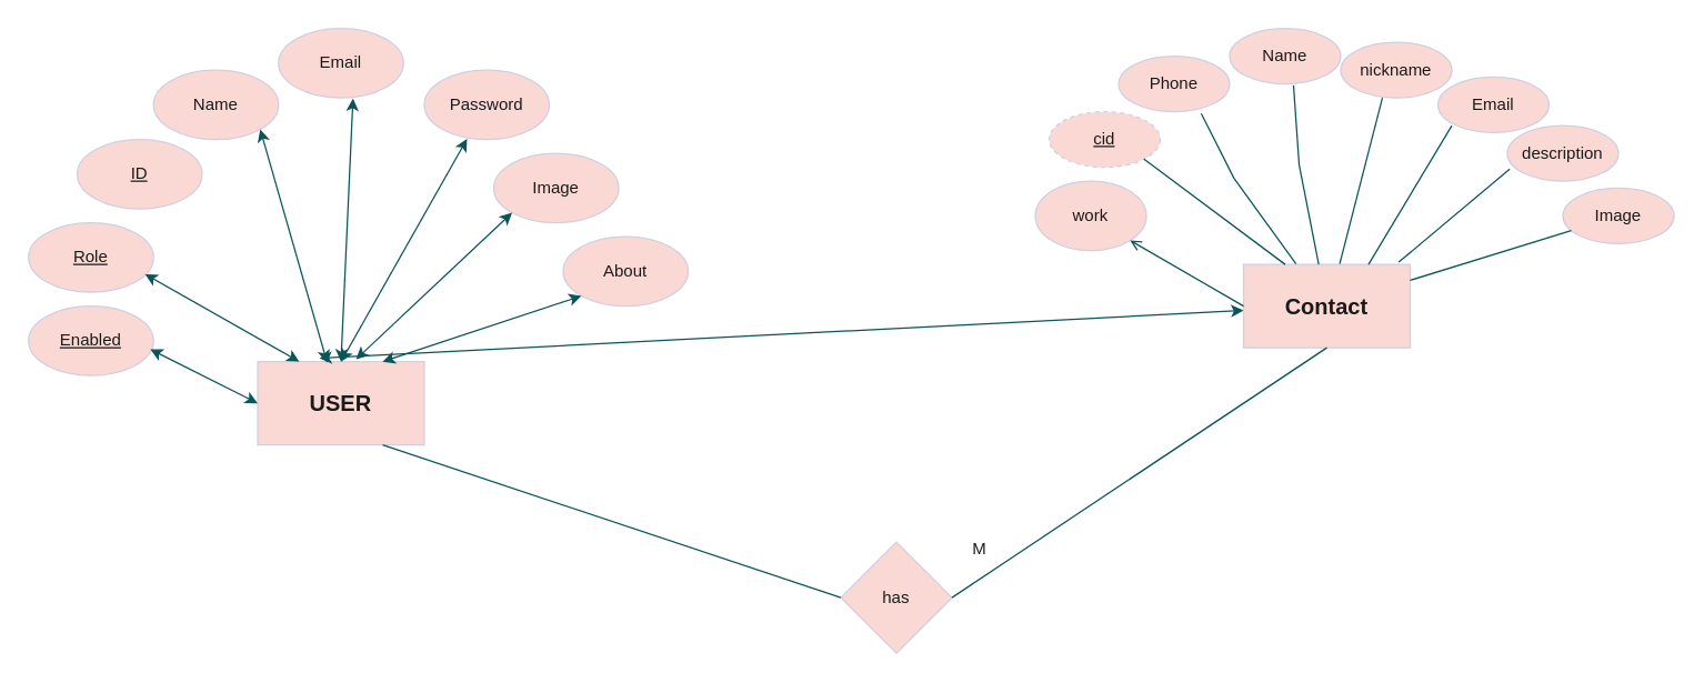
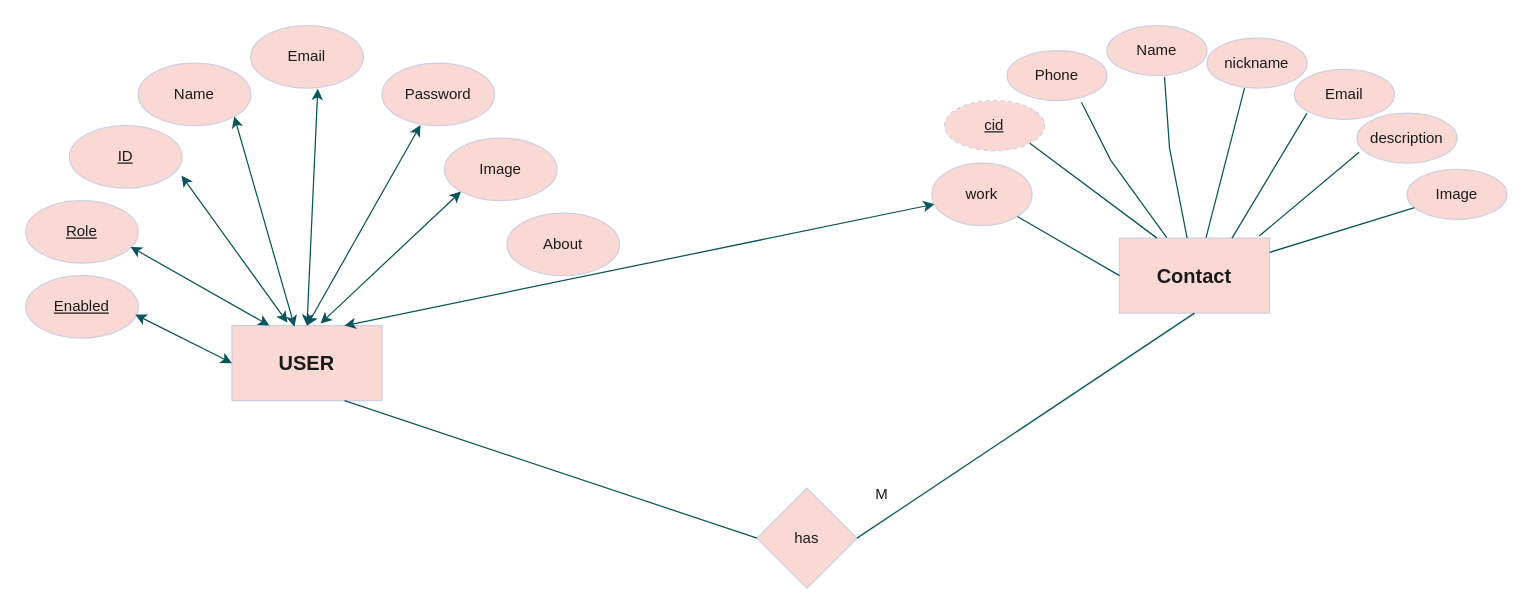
  <mxCell id="0" />
  <mxCell id="1" parent="0" />
  <mxCell id="2" value="&lt;b style=&quot;font-size: 16px;&quot;&gt;USER&lt;/b&gt;" style="rounded=0;whiteSpace=wrap;html=1;fontSize=16;labelBackgroundColor=none;fillColor=#FAD9D5;strokeColor=#D0CEE2;fontColor=#1A1A1A;" vertex="1" parent="1"><mxGeometry x="185" y="260" width="120" height="60" as="geometry" /></mxCell>
  <mxCell id="3" value="&lt;u&gt;ID&lt;/u&gt;" style="ellipse;whiteSpace=wrap;html=1;rounded=0;labelBackgroundColor=none;fillColor=#FAD9D5;strokeColor=#D0CEE2;fontColor=#1A1A1A;" vertex="1" parent="1"><mxGeometry x="55" y="100" width="90" height="50" as="geometry" /></mxCell>
  <mxCell id="4" value="Name" style="ellipse;whiteSpace=wrap;html=1;rounded=0;labelBackgroundColor=none;fillColor=#FAD9D5;strokeColor=#D0CEE2;fontColor=#1A1A1A;" vertex="1" parent="1"><mxGeometry x="110" y="50" width="90" height="50" as="geometry" /></mxCell>
  <mxCell id="5" value="Email" style="ellipse;whiteSpace=wrap;html=1;rounded=0;labelBackgroundColor=none;fillColor=#FAD9D5;strokeColor=#D0CEE2;fontColor=#1A1A1A;" vertex="1" parent="1"><mxGeometry x="200" y="20" width="90" height="50" as="geometry" /></mxCell>
  <mxCell id="6" value="Password" style="ellipse;whiteSpace=wrap;html=1;rounded=0;labelBackgroundColor=none;fillColor=#FAD9D5;strokeColor=#D0CEE2;fontColor=#1A1A1A;" vertex="1" parent="1"><mxGeometry x="305" y="50" width="90" height="50" as="geometry" /></mxCell>
  <mxCell id="7" value="Image" style="ellipse;whiteSpace=wrap;html=1;rounded=0;labelBackgroundColor=none;fillColor=#FAD9D5;strokeColor=#D0CEE2;fontColor=#1A1A1A;" vertex="1" parent="1"><mxGeometry x="355" y="110" width="90" height="50" as="geometry" /></mxCell>
  <mxCell id="8" value="About" style="ellipse;whiteSpace=wrap;html=1;rounded=0;labelBackgroundColor=none;fillColor=#FAD9D5;strokeColor=#D0CEE2;fontColor=#1A1A1A;" vertex="1" parent="1"><mxGeometry x="405" y="170" width="90" height="50" as="geometry" /></mxCell>
  <mxCell id="9" value="&lt;u&gt;Role&lt;/u&gt;" style="ellipse;whiteSpace=wrap;html=1;rounded=0;labelBackgroundColor=none;fillColor=#FAD9D5;strokeColor=#D0CEE2;fontColor=#1A1A1A;" vertex="1" parent="1"><mxGeometry x="20" y="160" width="90" height="50" as="geometry" /></mxCell>
  <mxCell id="10" value="&lt;u&gt;Enabled&lt;/u&gt;" style="ellipse;whiteSpace=wrap;html=1;rounded=0;labelBackgroundColor=none;fillColor=#FAD9D5;strokeColor=#D0CEE2;fontColor=#1A1A1A;" vertex="1" parent="1"><mxGeometry x="20" y="220" width="90" height="50" as="geometry" /></mxCell>
  <mxCell id="11" value="" style="endArrow=classic;startArrow=classic;html=1;rounded=0;entryX=0.596;entryY=1.008;entryDx=0;entryDy=0;entryPerimeter=0;exitX=0.5;exitY=0;exitDx=0;exitDy=0;labelBackgroundColor=none;fontColor=default;strokeColor=#09555B;" edge="1" parent="1" source="2" target="5"><mxGeometry width="50" height="50" relative="1" as="geometry"><mxPoint x="225" y="230" as="sourcePoint" /><mxPoint x="205" y="110" as="targetPoint" /></mxGeometry></mxCell>
  <mxCell id="12" value="" style="endArrow=classic;startArrow=classic;html=1;rounded=0;entryX=1;entryY=1;entryDx=0;entryDy=0;exitX=0.417;exitY=0.013;exitDx=0;exitDy=0;exitPerimeter=0;labelBackgroundColor=none;fontColor=default;strokeColor=#09555B;" edge="1" parent="1" source="2" target="4"><mxGeometry width="50" height="50" relative="1" as="geometry"><mxPoint x="201" y="240" as="sourcePoint" /><mxPoint x="185" y="90" as="targetPoint" /></mxGeometry></mxCell>
- <mxCell id="13" value="" style="endArrow=classic;startArrow=classic;html=1;rounded=0;exitX=0.37;exitY=-0.04;exitDx=0;exitDy=0;exitPerimeter=0;labelBackgroundColor=none;fontColor=default;strokeColor=#09555B;" edge="1" parent="1" source="2" target="19"><mxGeometry width="50" height="50" relative="1" as="geometry"><mxPoint x="208" y="258" as="sourcePoint" /><mxPoint x="145" y="130" as="targetPoint" /></mxGeometry></mxCell>
+ <mxCell id="13" value="" style="endArrow=classic;startArrow=classic;html=1;rounded=0;entryX=0.996;entryY=0.8;entryDx=0;entryDy=0;entryPerimeter=0;exitX=0.37;exitY=-0.04;exitDx=0;exitDy=0;exitPerimeter=0;labelBackgroundColor=none;fontColor=default;strokeColor=#09555B;" edge="1" parent="1" source="2" target="3"><mxGeometry width="50" height="50" relative="1" as="geometry"><mxPoint x="208" y="258" as="sourcePoint" /><mxPoint x="145" y="130" as="targetPoint" /></mxGeometry></mxCell>
  <mxCell id="14" value="" style="endArrow=classic;startArrow=classic;html=1;rounded=0;entryX=0.932;entryY=0.74;entryDx=0;entryDy=0;entryPerimeter=0;exitX=0.25;exitY=0;exitDx=0;exitDy=0;labelBackgroundColor=none;fontColor=default;strokeColor=#09555B;" edge="1" parent="1" source="2" target="9"><mxGeometry width="50" height="50" relative="1" as="geometry"><mxPoint x="199" y="270" as="sourcePoint" /><mxPoint x="115" y="192" as="targetPoint" /></mxGeometry></mxCell>
  <mxCell id="15" value="" style="endArrow=classic;startArrow=classic;html=1;rounded=0;entryX=0.974;entryY=0.623;entryDx=0;entryDy=0;entryPerimeter=0;exitX=0;exitY=0.5;exitDx=0;exitDy=0;labelBackgroundColor=none;fontColor=default;strokeColor=#09555B;" edge="1" parent="1" source="2" target="10"><mxGeometry width="50" height="50" relative="1" as="geometry"><mxPoint x="225" y="279" as="sourcePoint" /><mxPoint x="125" y="241" as="targetPoint" /></mxGeometry></mxCell>
  <mxCell id="16" value="" style="endArrow=classic;startArrow=classic;html=1;rounded=0;entryX=0.342;entryY=0.992;entryDx=0;entryDy=0;entryPerimeter=0;exitX=0.5;exitY=0;exitDx=0;exitDy=0;labelBackgroundColor=none;fontColor=default;strokeColor=#09555B;" edge="1" parent="1" source="2" target="6"><mxGeometry width="50" height="50" relative="1" as="geometry"><mxPoint x="245" y="230" as="sourcePoint" /><mxPoint x="239" y="90" as="targetPoint" /></mxGeometry></mxCell>
  <mxCell id="17" value="" style="endArrow=classic;startArrow=classic;html=1;rounded=0;entryX=0;entryY=1;entryDx=0;entryDy=0;exitX=0.59;exitY=-0.027;exitDx=0;exitDy=0;exitPerimeter=0;labelBackgroundColor=none;fontColor=default;strokeColor=#09555B;" edge="1" parent="1" source="2" target="7"><mxGeometry width="50" height="50" relative="1" as="geometry"><mxPoint x="255" y="240" as="sourcePoint" /><mxPoint x="306" y="110" as="targetPoint" /></mxGeometry></mxCell>
- <mxCell id="18" value="" style="endArrow=classic;startArrow=classic;html=1;rounded=0;entryX=0;entryY=1;entryDx=0;entryDy=0;exitX=0.75;exitY=0;exitDx=0;exitDy=0;labelBackgroundColor=none;fontColor=default;strokeColor=#09555B;" edge="1" parent="1" source="2" target="8"><mxGeometry width="50" height="50" relative="1" as="geometry"><mxPoint x="266" y="238" as="sourcePoint" /><mxPoint x="338" y="153" as="targetPoint" /></mxGeometry></mxCell>
+ <mxCell id="18" value="" style="endArrow=classic;startArrow=classic;html=1;rounded=0;exitX=0.75;exitY=0;exitDx=0;exitDy=0;labelBackgroundColor=none;fontColor=default;strokeColor=#09555B;" edge="1" parent="1" source="2" target="34"><mxGeometry width="50" height="50" relative="1" as="geometry"><mxPoint x="266" y="238" as="sourcePoint" /><mxPoint x="338" y="153" as="targetPoint" /></mxGeometry></mxCell>
  <mxCell id="19" value="&lt;b style=&quot;font-size: 16px;&quot;&gt;Contact&lt;/b&gt;" style="rounded=0;whiteSpace=wrap;html=1;fontSize=16;labelBackgroundColor=none;fillColor=#FAD9D5;strokeColor=#D0CEE2;fontColor=#1A1A1A;" vertex="1" parent="1"><mxGeometry x="895" y="190" width="120" height="60" as="geometry" /></mxCell>
  <mxCell id="20" value="Phone" style="ellipse;whiteSpace=wrap;html=1;rounded=0;labelBackgroundColor=none;fillColor=#FAD9D5;strokeColor=#D0CEE2;fontColor=#1A1A1A;" vertex="1" parent="1"><mxGeometry x="805" y="40" width="80" height="40" as="geometry" /></mxCell>
  <mxCell id="21" value="&lt;u&gt;cid&lt;/u&gt;" style="ellipse;whiteSpace=wrap;html=1;rounded=0;labelBackgroundColor=none;fillColor=#FAD9D5;strokeColor=#D0CEE2;fontColor=#1A1A1A;dashed=1;" vertex="1" parent="1"><mxGeometry x="755" y="80" width="80" height="40" as="geometry" /></mxCell>
  <mxCell id="22" value="Name" style="ellipse;whiteSpace=wrap;html=1;rounded=0;labelBackgroundColor=none;fillColor=#FAD9D5;strokeColor=#D0CEE2;fontColor=#1A1A1A;" vertex="1" parent="1"><mxGeometry x="885" y="20" width="80" height="40" as="geometry" /></mxCell>
  <mxCell id="23" value="nickname" style="ellipse;whiteSpace=wrap;html=1;rounded=0;labelBackgroundColor=none;fillColor=#FAD9D5;strokeColor=#D0CEE2;fontColor=#1A1A1A;" vertex="1" parent="1"><mxGeometry x="965" y="30" width="80" height="40" as="geometry" /></mxCell>
  <mxCell id="24" value="Email" style="ellipse;whiteSpace=wrap;html=1;rounded=0;labelBackgroundColor=none;fillColor=#FAD9D5;strokeColor=#D0CEE2;fontColor=#1A1A1A;" vertex="1" parent="1"><mxGeometry x="1035" y="55" width="80" height="40" as="geometry" /></mxCell>
  <mxCell id="25" value="description" style="ellipse;whiteSpace=wrap;html=1;rounded=0;labelBackgroundColor=none;fillColor=#FAD9D5;strokeColor=#D0CEE2;fontColor=#1A1A1A;" vertex="1" parent="1"><mxGeometry x="1085" y="90" width="80" height="40" as="geometry" /></mxCell>
  <mxCell id="26" value="Image" style="ellipse;whiteSpace=wrap;html=1;rounded=0;labelBackgroundColor=none;fillColor=#FAD9D5;strokeColor=#D0CEE2;fontColor=#1A1A1A;" vertex="1" parent="1"><mxGeometry x="1125" y="135" width="80" height="40" as="geometry" /></mxCell>
  <mxCell id="27" value="" style="endArrow=none;html=1;rounded=0;entryX=0.744;entryY=1.033;entryDx=0;entryDy=0;entryPerimeter=0;exitX=0.315;exitY=-0.006;exitDx=0;exitDy=0;exitPerimeter=0;labelBackgroundColor=none;fontColor=default;strokeColor=#09555B;" edge="1" parent="1" source="19" target="20"><mxGeometry width="50" height="50" relative="1" as="geometry"><mxPoint x="912.52" y="195.54" as="sourcePoint" /><mxPoint x="875" y="70" as="targetPoint" /><Array as="points"><mxPoint x="888.04" y="127.76" /></Array></mxGeometry></mxCell>
  <mxCell id="28" value="" style="endArrow=none;html=1;rounded=0;entryX=0.337;entryY=1.056;entryDx=0;entryDy=0;entryPerimeter=0;exitX=0.577;exitY=-0.006;exitDx=0;exitDy=0;exitPerimeter=0;labelBackgroundColor=none;fontColor=default;strokeColor=#09555B;" edge="1" parent="1" source="19"><mxGeometry width="50" height="50" relative="1" as="geometry"><mxPoint x="1032" y="196" as="sourcePoint" /><mxPoint x="995" y="70" as="targetPoint" /><Array as="points" /></mxGeometry></mxCell>
  <mxCell id="29" value="" style="endArrow=none;html=1;rounded=0;entryX=0.337;entryY=1.056;entryDx=0;entryDy=0;entryPerimeter=0;exitX=0.75;exitY=0;exitDx=0;exitDy=0;labelBackgroundColor=none;fontColor=default;strokeColor=#09555B;" edge="1" parent="1" source="19"><mxGeometry width="50" height="50" relative="1" as="geometry"><mxPoint x="1022" y="206" as="sourcePoint" /><mxPoint x="1045" y="90" as="targetPoint" /><Array as="points" /></mxGeometry></mxCell>
  <mxCell id="30" value="" style="endArrow=none;html=1;rounded=0;entryX=0.021;entryY=0.783;entryDx=0;entryDy=0;entryPerimeter=0;exitX=0.931;exitY=-0.027;exitDx=0;exitDy=0;exitPerimeter=0;labelBackgroundColor=none;fontColor=default;strokeColor=#09555B;" edge="1" parent="1" source="19" target="25"><mxGeometry width="50" height="50" relative="1" as="geometry"><mxPoint x="1003" y="196" as="sourcePoint" /><mxPoint x="1055" y="100" as="targetPoint" /><Array as="points" /></mxGeometry></mxCell>
  <mxCell id="31" value="" style="endArrow=none;html=1;rounded=0;labelBackgroundColor=none;fontColor=default;strokeColor=#09555B;" edge="1" parent="1" source="19" target="26"><mxGeometry width="50" height="50" relative="1" as="geometry"><mxPoint x="1017" y="198" as="sourcePoint" /><mxPoint x="1097" y="131" as="targetPoint" /><Array as="points" /></mxGeometry></mxCell>
  <mxCell id="32" value="" style="endArrow=none;html=1;rounded=0;entryX=0.575;entryY=1.025;entryDx=0;entryDy=0;entryPerimeter=0;labelBackgroundColor=none;fontColor=default;strokeColor=#09555B;" edge="1" parent="1" source="19" target="22"><mxGeometry width="50" height="50" relative="1" as="geometry"><mxPoint x="959" y="186" as="sourcePoint" /><mxPoint x="922" y="60" as="targetPoint" /><Array as="points"><mxPoint x="935" y="118" /></Array></mxGeometry></mxCell>
  <mxCell id="33" value="" style="endArrow=none;html=1;rounded=0;entryX=1;entryY=1;entryDx=0;entryDy=0;exitX=0.25;exitY=0;exitDx=0;exitDy=0;labelBackgroundColor=none;fontColor=default;strokeColor=#09555B;" edge="1" parent="1" source="19" target="21"><mxGeometry width="50" height="50" relative="1" as="geometry"><mxPoint x="943" y="200" as="sourcePoint" /><mxPoint x="875" y="91" as="targetPoint" /><Array as="points" /></mxGeometry></mxCell>
  <mxCell id="34" value="work" style="ellipse;whiteSpace=wrap;html=1;rounded=0;labelBackgroundColor=none;fillColor=#FAD9D5;strokeColor=#D0CEE2;fontColor=#1A1A1A;" vertex="1" parent="1"><mxGeometry x="745" y="130" width="80" height="50" as="geometry" /></mxCell>
- <mxCell id="35" value="" style="endArrow=open;html=1;rounded=0;entryX=1;entryY=1;entryDx=0;entryDy=0;exitX=0;exitY=0.5;exitDx=0;exitDy=0;labelBackgroundColor=none;fontColor=default;strokeColor=#09555B;" edge="1" parent="1" source="19" target="34"><mxGeometry width="50" height="50" relative="1" as="geometry"><mxPoint x="917" y="246" as="sourcePoint" /><mxPoint x="815" y="170" as="targetPoint" /><Array as="points" /></mxGeometry></mxCell>
+ <mxCell id="35" value="" style="endArrow=none;html=1;rounded=0;entryX=1;entryY=1;entryDx=0;entryDy=0;exitX=0;exitY=0.5;exitDx=0;exitDy=0;labelBackgroundColor=none;fontColor=default;strokeColor=#09555B;" edge="1" parent="1" source="19" target="34"><mxGeometry width="50" height="50" relative="1" as="geometry"><mxPoint x="917" y="246" as="sourcePoint" /><mxPoint x="815" y="170" as="targetPoint" /><Array as="points" /></mxGeometry></mxCell>
  <mxCell id="36" value="has" style="rhombus;whiteSpace=wrap;html=1;rounded=0;labelBackgroundColor=none;fillColor=#FAD9D5;strokeColor=#D0CEE2;fontColor=#1A1A1A;" vertex="1" parent="1"><mxGeometry x="605" y="390" width="80" height="80" as="geometry" /></mxCell>
  <mxCell id="37" value="" style="endArrow=none;html=1;rounded=0;entryX=0.75;entryY=1;entryDx=0;entryDy=0;exitX=0;exitY=0.5;exitDx=0;exitDy=0;labelBackgroundColor=none;fontColor=default;strokeColor=#09555B;" edge="1" parent="1" source="36" target="2"><mxGeometry width="50" height="50" relative="1" as="geometry"><mxPoint x="555" y="370" as="sourcePoint" /><mxPoint x="605" y="320" as="targetPoint" /></mxGeometry></mxCell>
  <mxCell id="38" value="" style="endArrow=none;html=1;rounded=0;entryX=0.5;entryY=1;entryDx=0;entryDy=0;exitX=1;exitY=0.5;exitDx=0;exitDy=0;labelBackgroundColor=none;fontColor=default;strokeColor=#09555B;" edge="1" parent="1" source="36" target="19"><mxGeometry width="50" height="50" relative="1" as="geometry"><mxPoint x="615" y="440" as="sourcePoint" /><mxPoint x="285" y="330" as="targetPoint" /></mxGeometry></mxCell>
  <mxCell id="39" value="M" style="text;html=1;strokeColor=none;fillColor=none;align=center;verticalAlign=middle;whiteSpace=wrap;rounded=0;labelBackgroundColor=none;fontColor=#1A1A1A;" vertex="1" parent="1"><mxGeometry x="675" y="380" width="60" height="30" as="geometry" /></mxCell>
